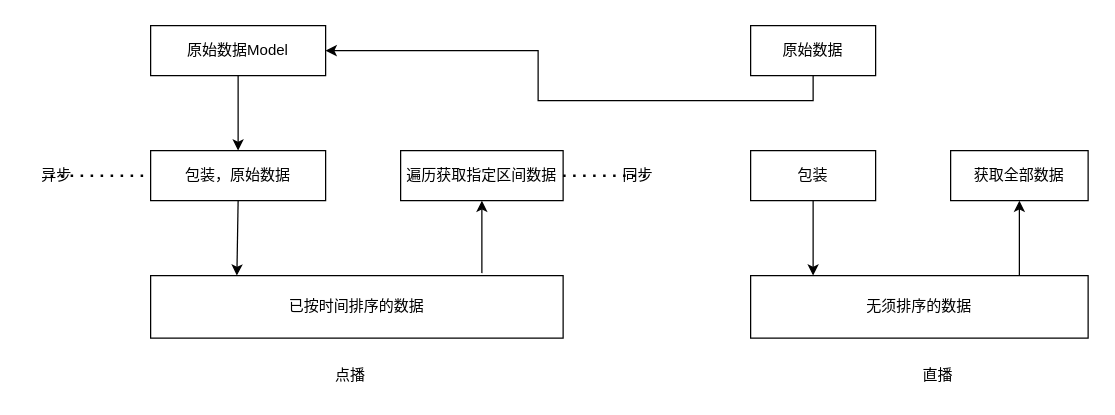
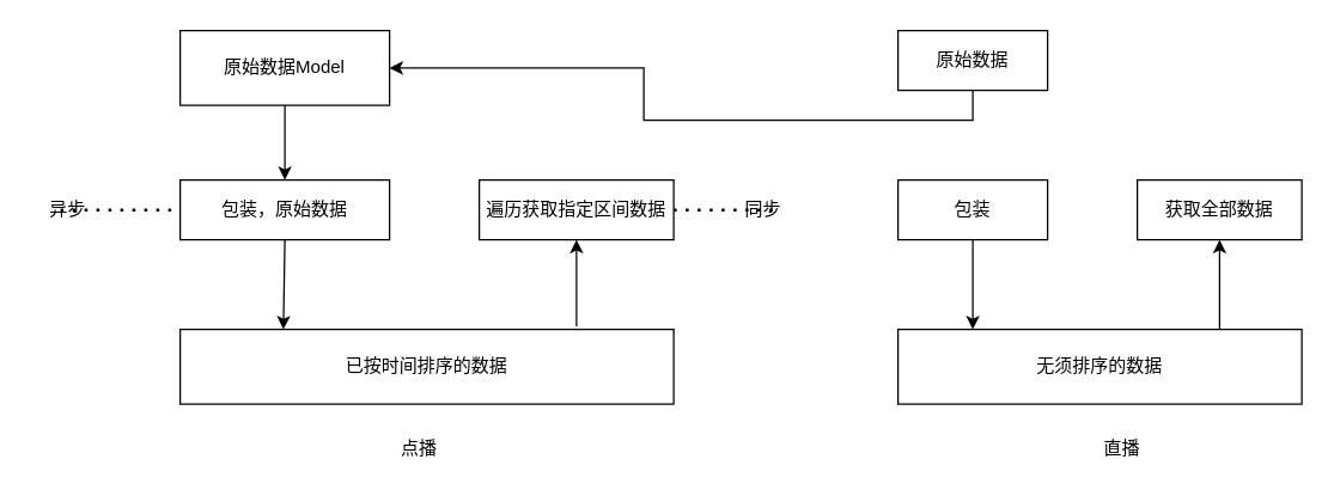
  <mxCell id="0" />
  <mxCell id="1" parent="0" />
  <mxCell id="2" value="已按时间排序的数据" style="rounded=0;whiteSpace=wrap;html=1;" vertex="1" parent="1"><mxGeometry x="120" y="220" width="330" height="50" as="geometry" /></mxCell>
  <mxCell id="3" value="包装，原始数据" style="rounded=0;whiteSpace=wrap;html=1;" vertex="1" parent="1"><mxGeometry x="120" y="120" width="140" height="40" as="geometry" /></mxCell>
- <mxCell id="4" value="原始数据Model" style="rounded=0;whiteSpace=wrap;html=1;" vertex="1" parent="1"><mxGeometry x="120" y="20" width="140" height="40" as="geometry" /></mxCell>
+ <mxCell id="4" value="原始数据Model" style="rounded=0;whiteSpace=wrap;html=1;" vertex="1" parent="1"><mxGeometry x="120" y="20" width="140" height="50" as="geometry" /></mxCell>
  <mxCell id="5" value="遍历获取指定区间数据" style="rounded=0;whiteSpace=wrap;html=1;" vertex="1" parent="1"><mxGeometry x="320" y="120" width="130" height="40" as="geometry" /></mxCell>
  <mxCell id="6" value="" style="endArrow=classic;html=1;exitX=0.5;exitY=1;exitDx=0;exitDy=0;entryX=0.5;entryY=0;entryDx=0;entryDy=0;" edge="1" parent="1" source="4" target="3"><mxGeometry width="50" height="50" relative="1" as="geometry"><mxPoint x="300" y="230" as="sourcePoint" /><mxPoint x="350" y="180" as="targetPoint" /></mxGeometry></mxCell>
  <mxCell id="7" value="" style="endArrow=classic;html=1;exitX=0.5;exitY=1;exitDx=0;exitDy=0;" edge="1" parent="1" source="3"><mxGeometry width="50" height="50" relative="1" as="geometry"><mxPoint x="300" y="230" as="sourcePoint" /><mxPoint x="189" y="220" as="targetPoint" /></mxGeometry></mxCell>
  <mxCell id="8" value="" style="endArrow=classic;html=1;entryX=0.5;entryY=1;entryDx=0;entryDy=0;exitX=0.803;exitY=-0.04;exitDx=0;exitDy=0;exitPerimeter=0;" edge="1" parent="1" source="2" target="5"><mxGeometry width="50" height="50" relative="1" as="geometry"><mxPoint x="300" y="230" as="sourcePoint" /><mxPoint x="350" y="180" as="targetPoint" /></mxGeometry></mxCell>
  <mxCell id="9" value="" style="endArrow=none;dashed=1;html=1;dashPattern=1 3;strokeWidth=2;" edge="1" parent="1"><mxGeometry width="50" height="50" relative="1" as="geometry"><mxPoint x="40" y="140" as="sourcePoint" /><mxPoint x="120" y="140" as="targetPoint" /></mxGeometry></mxCell>
  <mxCell id="10" value="异步" style="text;html=1;strokeColor=none;fillColor=none;align=center;verticalAlign=middle;whiteSpace=wrap;rounded=0;" vertex="1" parent="1"><mxGeometry x="20" y="130" width="50" height="20" as="geometry" /></mxCell>
  <mxCell id="11" value="" style="endArrow=none;dashed=1;html=1;dashPattern=1 3;strokeWidth=2;" edge="1" parent="1"><mxGeometry width="50" height="50" relative="1" as="geometry"><mxPoint x="450" y="140" as="sourcePoint" /><mxPoint x="520" y="140" as="targetPoint" /></mxGeometry></mxCell>
  <mxCell id="12" value="同步" style="text;html=1;strokeColor=none;fillColor=none;align=center;verticalAlign=middle;whiteSpace=wrap;rounded=0;" vertex="1" parent="1"><mxGeometry x="490" y="130" width="40" height="20" as="geometry" /></mxCell>
  <mxCell id="13" value="点播" style="text;html=1;strokeColor=none;fillColor=none;align=center;verticalAlign=middle;whiteSpace=wrap;rounded=0;" vertex="1" parent="1"><mxGeometry x="260" y="290" width="40" height="20" as="geometry" /></mxCell>
  <mxCell id="14" value="无须排序的数据" style="rounded=0;whiteSpace=wrap;html=1;gradientColor=#ffffff;" vertex="1" parent="1"><mxGeometry x="600" y="220" width="270" height="50" as="geometry" /></mxCell>
  <mxCell id="15" style="edgeStyle=orthogonalEdgeStyle;rounded=0;orthogonalLoop=1;jettySize=auto;html=1;exitX=0.5;exitY=1;exitDx=0;exitDy=0;" edge="1" parent="1" source="16" target="4"><mxGeometry relative="1" as="geometry" /></mxCell>
  <mxCell id="16" value="原始数据" style="rounded=0;whiteSpace=wrap;html=1;fillColor=#ffffff;gradientColor=#ffffff;" vertex="1" parent="1"><mxGeometry x="600" y="20" width="100" height="40" as="geometry" /></mxCell>
  <mxCell id="17" value="包装" style="rounded=0;whiteSpace=wrap;html=1;fillColor=#ffffff;gradientColor=#ffffff;" vertex="1" parent="1"><mxGeometry x="600" y="120" width="100" height="40" as="geometry" /></mxCell>
  <mxCell id="18" value="获取全部数据" style="rounded=0;whiteSpace=wrap;html=1;fillColor=#ffffff;gradientColor=#ffffff;" vertex="1" parent="1"><mxGeometry x="760" y="120" width="110" height="40" as="geometry" /></mxCell>
  <mxCell id="19" value="" style="endArrow=classic;html=1;entryX=0.5;entryY=1;entryDx=0;entryDy=0;" edge="1" parent="1" target="18"><mxGeometry width="50" height="50" relative="1" as="geometry"><mxPoint x="815" y="220" as="sourcePoint" /><mxPoint x="850" y="170" as="targetPoint" /></mxGeometry></mxCell>
  <mxCell id="20" value="直播&lt;br&gt;" style="text;html=1;strokeColor=none;fillColor=none;align=center;verticalAlign=middle;whiteSpace=wrap;rounded=0;" vertex="1" parent="1"><mxGeometry x="730" y="290" width="40" height="20" as="geometry" /></mxCell>
  <mxCell id="21" value="" style="endArrow=classic;html=1;exitX=0.5;exitY=1;exitDx=0;exitDy=0;" edge="1" parent="1" source="17"><mxGeometry width="50" height="50" relative="1" as="geometry"><mxPoint x="660" y="210" as="sourcePoint" /><mxPoint x="650" y="220" as="targetPoint" /></mxGeometry></mxCell>
